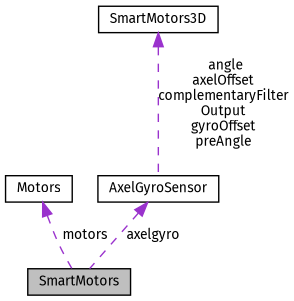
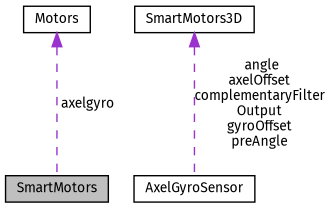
  digraph {
    fontname="Fira Sans"
    node [color=black fillcolor=white fontname="Fira Sans" fontsize=10 shape=record style=filled]
    edge [color=darkorchid3 dir=back fontname="Fira Sans" fontsize=10 labelfontname=Helvetica labelfontsize=10 style=dashed]
    n1 [fillcolor=grey75 fontcolor=black height=0.2 label=SmartMotors width=0.4]
    n2 [height=0.2 label=Motors width=0.4]
    n3 [height=0.2 label=AxelGyroSensor width=0.4]
    n4 [height=0.2 label=SmartMotors3D width=0.4]
-   n2 -> n1 [label=" motors"]
-   n3 -> n1 [label=" axelgyro"]
+   n2 -> n1 [label=" axelgyro"]
    n4 -> n3 [label=" angle\naxelOffset\ncomplementaryFilter\lOutput\ngyroOffset\npreAngle"]
  }
